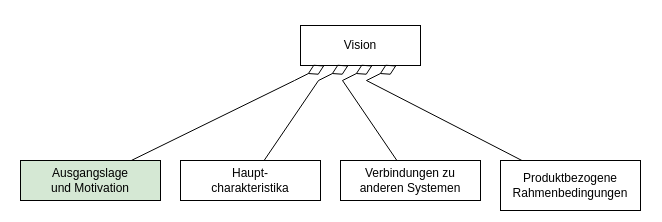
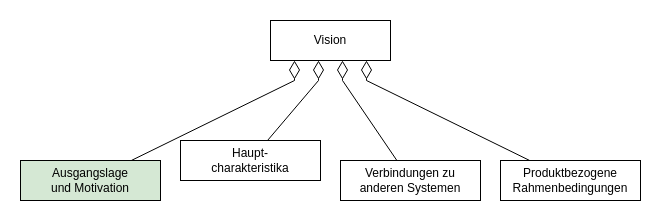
  <mxCell id="0" />
  <mxCell id="1" parent="0" />
- <mxCell id="2" value="Vision" style="rounded=0;whiteSpace=wrap;html=1;points=[[0,0,0,0,0],[0,0.25,0,0,0],[0,0.5,0,0,0],[0,0.75,0,0,0],[0,1,0,0,0],[0.2,1,0,0,0],[0.25,0,0,0,0],[0.25,1,0,0,0],[0.4,1,0,0,0],[0.5,0,0,0,0],[0.5,1,0,0,0],[0.6,1,0,0,0],[0.75,0,0,0,0],[0.75,1,0,0,0],[0.8,1,0,0,0],[1,0,0,0,0],[1,0.25,0,0,0],[1,0.5,0,0,0],[1,0.75,0,0,0],[1,1,0,0,0]];" vertex="1" parent="1"><mxGeometry x="300" y="25" width="120" height="40" as="geometry" /></mxCell>
+ <mxCell id="2" value="Vision" style="rounded=0;whiteSpace=wrap;html=1;points=[[0,0,0,0,0],[0,0.25,0,0,0],[0,0.5,0,0,0],[0,0.75,0,0,0],[0,1,0,0,0],[0.2,1,0,0,0],[0.25,0,0,0,0],[0.25,1,0,0,0],[0.4,1,0,0,0],[0.5,0,0,0,0],[0.5,1,0,0,0],[0.6,1,0,0,0],[0.75,0,0,0,0],[0.75,1,0,0,0],[0.8,1,0,0,0],[1,0,0,0,0],[1,0.25,0,0,0],[1,0.5,0,0,0],[1,0.75,0,0,0],[1,1,0,0,0]];" vertex="1" parent="1"><mxGeometry x="270" y="20" width="120" height="40" as="geometry" /></mxCell>
  <mxCell id="3" value="&lt;div&gt;Ausgangslage&lt;/div&gt;&lt;div&gt;und Motivation&lt;/div&gt;" style="rounded=0;whiteSpace=wrap;html=1;fillColor=#d5e8d4;" vertex="1" parent="1"><mxGeometry x="20" y="160" width="140" height="40" as="geometry" /></mxCell>
- <mxCell id="4" value="&lt;div&gt;Haupt-&lt;/div&gt;&lt;div&gt;charakteristika&lt;br&gt;&lt;/div&gt;" style="rounded=0;whiteSpace=wrap;html=1;" vertex="1" parent="1"><mxGeometry x="180" y="160" width="140" height="40" as="geometry" /></mxCell>
+ <mxCell id="4" value="&lt;div&gt;Haupt-&lt;/div&gt;&lt;div&gt;charakteristika&lt;br&gt;&lt;/div&gt;" style="rounded=0;whiteSpace=wrap;html=1;" vertex="1" parent="1"><mxGeometry x="180" y="140" width="140" height="40" as="geometry" /></mxCell>
  <mxCell id="5" value="&lt;div&gt;Verbindungen zu&lt;/div&gt;&lt;div&gt;anderen Systemen&lt;/div&gt;" style="rounded=0;whiteSpace=wrap;html=1;" vertex="1" parent="1"><mxGeometry x="340" y="160" width="140" height="40" as="geometry" /></mxCell>
- <mxCell id="6" value="Produktbezogene Rahmenbedingungen" style="rounded=0;whiteSpace=wrap;html=1;" vertex="1" parent="1"><mxGeometry x="500" y="160" width="140" height="50" as="geometry" /></mxCell>
+ <mxCell id="6" value="Produktbezogene Rahmenbedingungen" style="rounded=0;whiteSpace=wrap;html=1;" vertex="1" parent="1"><mxGeometry x="500" y="160" width="140" height="40" as="geometry" /></mxCell>
  <mxCell id="7" style="edgeStyle=orthogonalEdgeStyle;rounded=0;orthogonalLoop=1;jettySize=auto;html=1;exitX=0.5;exitY=1;exitDx=0;exitDy=0;" edge="1" parent="1" source="5" target="5"><mxGeometry relative="1" as="geometry" /></mxCell>
  <mxCell id="8" value="" style="endArrow=diamondThin;html=1;rounded=0;endFill=0;endSize=16;entryX=0.2;entryY=1;entryDx=0;entryDy=0;entryPerimeter=0;" edge="1" parent="1" source="3" target="2"><mxGeometry width="50" height="50" relative="1" as="geometry"><mxPoint x="320" y="300" as="sourcePoint" /><mxPoint x="280" y="70" as="targetPoint" /><Array as="points"><mxPoint x="294" y="80" /></Array></mxGeometry></mxCell>
  <mxCell id="9" value="" style="endArrow=diamondThin;html=1;rounded=0;endFill=0;endSize=16;entryX=0.4;entryY=1;entryDx=0;entryDy=0;entryPerimeter=0;" edge="1" parent="1" source="4" target="2"><mxGeometry width="50" height="50" relative="1" as="geometry"><mxPoint x="150" y="150" as="sourcePoint" /><mxPoint x="310" y="80" as="targetPoint" /><Array as="points"><mxPoint x="318" y="80" /></Array></mxGeometry></mxCell>
  <mxCell id="10" value="" style="endArrow=diamondThin;html=1;rounded=0;endFill=0;endSize=16;entryX=0.6;entryY=1;entryDx=0;entryDy=0;entryPerimeter=0;" edge="1" parent="1" source="5" target="2"><mxGeometry width="50" height="50" relative="1" as="geometry"><mxPoint x="160" y="160" as="sourcePoint" /><mxPoint x="350" y="80" as="targetPoint" /><Array as="points"><mxPoint x="342" y="80" /></Array></mxGeometry></mxCell>
  <mxCell id="11" value="" style="endArrow=diamondThin;html=1;rounded=0;endFill=0;endSize=16;entryX=0.8;entryY=1;entryDx=0;entryDy=0;entryPerimeter=0;" edge="1" parent="1" source="6" target="2"><mxGeometry width="50" height="50" relative="1" as="geometry"><mxPoint x="170" y="170" as="sourcePoint" /><mxPoint x="400" y="80" as="targetPoint" /><Array as="points"><mxPoint x="366" y="80" /></Array></mxGeometry></mxCell>
